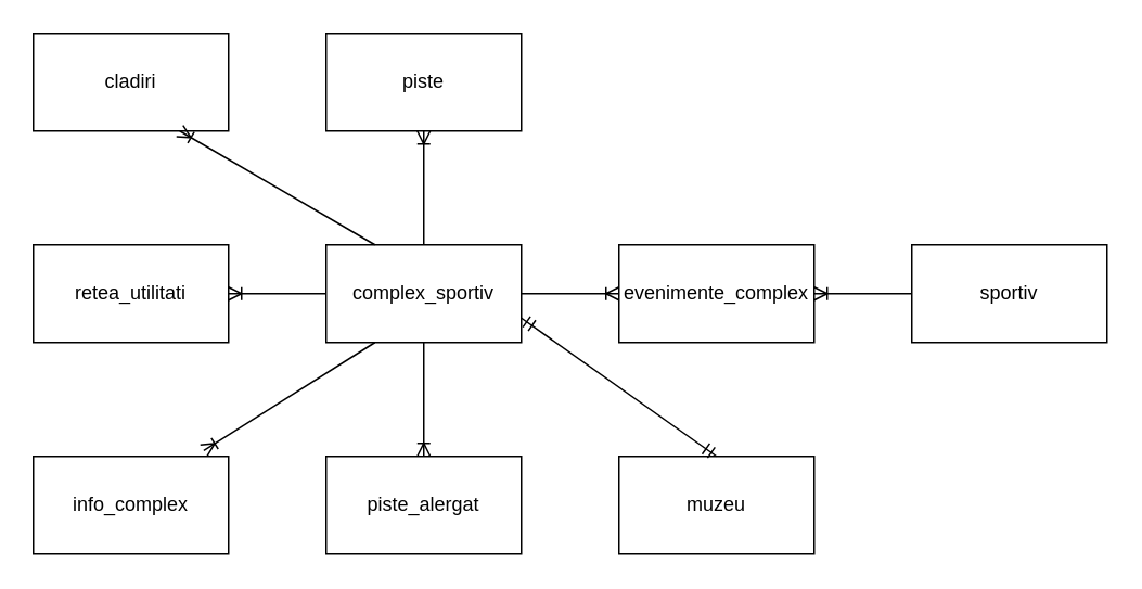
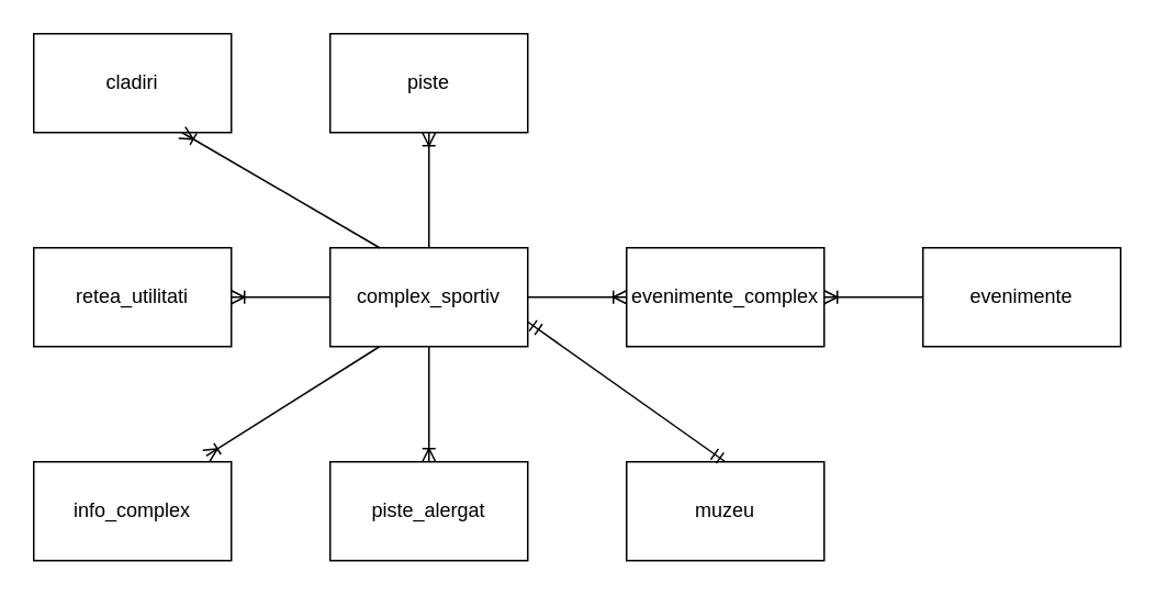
  <mxCell id="0" />
  <mxCell id="1" parent="0" />
  <mxCell id="2" value="complex_sportiv" style="rounded=0;whiteSpace=wrap;html=1;" vertex="1" parent="1"><mxGeometry x="200" y="150" width="120" height="60" as="geometry" /></mxCell>
  <mxCell id="3" value="piste" style="rounded=0;whiteSpace=wrap;html=1;" vertex="1" parent="1"><mxGeometry x="200" y="20" width="120" height="60" as="geometry" /></mxCell>
  <mxCell id="4" value="cladiri" style="rounded=0;whiteSpace=wrap;html=1;" vertex="1" parent="1"><mxGeometry x="20" y="20" width="120" height="60" as="geometry" /></mxCell>
  <mxCell id="5" value="piste_alergat" style="rounded=0;whiteSpace=wrap;html=1;" vertex="1" parent="1"><mxGeometry x="200" y="280" width="120" height="60" as="geometry" /></mxCell>
  <mxCell id="6" value="retea_utilitati" style="rounded=0;whiteSpace=wrap;html=1;" vertex="1" parent="1"><mxGeometry x="20" y="150" width="120" height="60" as="geometry" /></mxCell>
  <mxCell id="7" value="evenimente_complex" style="rounded=0;whiteSpace=wrap;html=1;" vertex="1" parent="1"><mxGeometry x="380" y="150" width="120" height="60" as="geometry" /></mxCell>
- <mxCell id="8" value="sportiv" style="rounded=0;whiteSpace=wrap;html=1;" vertex="1" parent="1"><mxGeometry x="560" y="150" width="120" height="60" as="geometry" /></mxCell>
+ <mxCell id="8" value="evenimente" style="rounded=0;whiteSpace=wrap;html=1;" vertex="1" parent="1"><mxGeometry x="560" y="150" width="120" height="60" as="geometry" /></mxCell>
  <mxCell id="9" value="muzeu" style="rounded=0;whiteSpace=wrap;html=1;" vertex="1" parent="1"><mxGeometry x="380" y="280" width="120" height="60" as="geometry" /></mxCell>
  <mxCell id="10" value="info_complex" style="rounded=0;whiteSpace=wrap;html=1;" vertex="1" parent="1"><mxGeometry x="20" y="280" width="120" height="60" as="geometry" /></mxCell>
  <mxCell id="11" value="" style="fontSize=12;html=1;endArrow=ERoneToMany;rounded=0;exitX=0.5;exitY=0;exitDx=0;exitDy=0;entryX=0.5;entryY=1;entryDx=0;entryDy=0;" edge="1" parent="1" source="2" target="3"><mxGeometry width="100" height="100" relative="1" as="geometry"><mxPoint x="255" y="100" as="sourcePoint" /><mxPoint x="355" y="0" as="targetPoint" /></mxGeometry></mxCell>
  <mxCell id="12" value="" style="edgeStyle=entityRelationEdgeStyle;fontSize=12;html=1;endArrow=ERoneToMany;rounded=0;exitX=0;exitY=0.5;exitDx=0;exitDy=0;entryX=1;entryY=0.5;entryDx=0;entryDy=0;" edge="1" parent="1" source="2" target="6"><mxGeometry width="100" height="100" relative="1" as="geometry"><mxPoint x="170" y="150" as="sourcePoint" /><mxPoint x="270" y="50" as="targetPoint" /></mxGeometry></mxCell>
  <mxCell id="13" value="" style="fontSize=12;html=1;endArrow=ERmandOne;startArrow=ERmandOne;rounded=0;exitX=1;exitY=0.75;exitDx=0;exitDy=0;entryX=0.5;entryY=0;entryDx=0;entryDy=0;" edge="1" parent="1" source="2" target="9"><mxGeometry width="100" height="100" relative="1" as="geometry"><mxPoint x="380" y="260" as="sourcePoint" /><mxPoint x="480" y="160" as="targetPoint" /></mxGeometry></mxCell>
  <mxCell id="14" value="" style="fontSize=12;html=1;endArrow=ERoneToMany;rounded=0;exitX=0.25;exitY=0;exitDx=0;exitDy=0;entryX=0.75;entryY=1;entryDx=0;entryDy=0;" edge="1" parent="1" source="2" target="4"><mxGeometry width="100" height="100" relative="1" as="geometry"><mxPoint x="170" y="100" as="sourcePoint" /><mxPoint x="270" y="0" as="targetPoint" /></mxGeometry></mxCell>
  <mxCell id="15" value="" style="fontSize=12;html=1;endArrow=ERoneToMany;rounded=0;exitX=0.25;exitY=1;exitDx=0;exitDy=0;entryX=0.873;entryY=-0.06;entryDx=0;entryDy=0;entryPerimeter=0;" edge="1" parent="1" source="2" target="10"><mxGeometry width="100" height="100" relative="1" as="geometry"><mxPoint x="210" y="250" as="sourcePoint" /><mxPoint x="310" y="150" as="targetPoint" /></mxGeometry></mxCell>
  <mxCell id="16" value="" style="fontSize=12;html=1;endArrow=ERoneToMany;rounded=0;exitX=0.5;exitY=1;exitDx=0;exitDy=0;entryX=0.5;entryY=0;entryDx=0;entryDy=0;" edge="1" parent="1" source="2" target="5"><mxGeometry width="100" height="100" relative="1" as="geometry"><mxPoint x="300" y="240" as="sourcePoint" /><mxPoint x="400" y="140" as="targetPoint" /></mxGeometry></mxCell>
  <mxCell id="17" value="" style="edgeStyle=entityRelationEdgeStyle;fontSize=12;html=1;endArrow=ERoneToMany;rounded=0;exitX=1;exitY=0.5;exitDx=0;exitDy=0;entryX=0;entryY=0.5;entryDx=0;entryDy=0;" edge="1" parent="1" source="2" target="7"><mxGeometry width="100" height="100" relative="1" as="geometry"><mxPoint x="390" y="160" as="sourcePoint" /><mxPoint x="490" y="60" as="targetPoint" /></mxGeometry></mxCell>
  <mxCell id="18" value="" style="edgeStyle=entityRelationEdgeStyle;fontSize=12;html=1;endArrow=ERoneToMany;rounded=0;exitX=0;exitY=0.5;exitDx=0;exitDy=0;entryX=1;entryY=0.5;entryDx=0;entryDy=0;" edge="1" parent="1" source="8" target="7"><mxGeometry width="100" height="100" relative="1" as="geometry"><mxPoint x="560" y="150" as="sourcePoint" /><mxPoint x="660" y="50" as="targetPoint" /></mxGeometry></mxCell>
